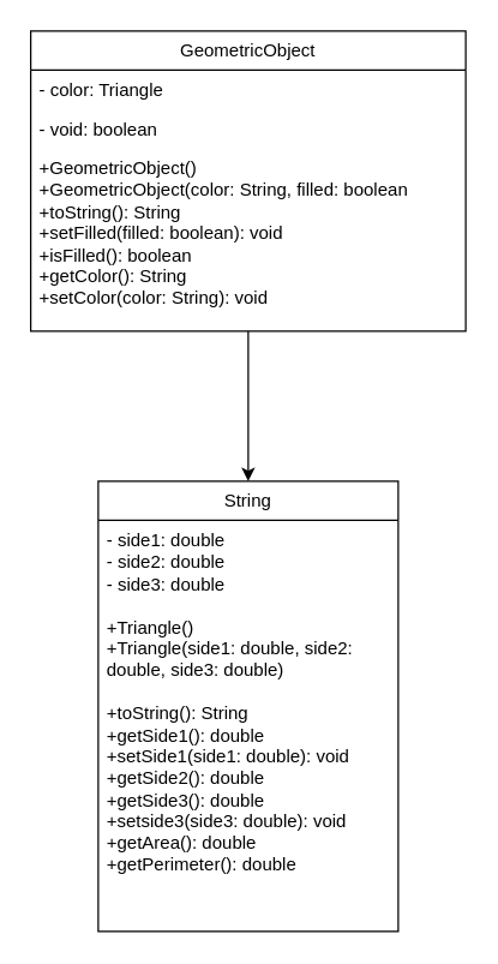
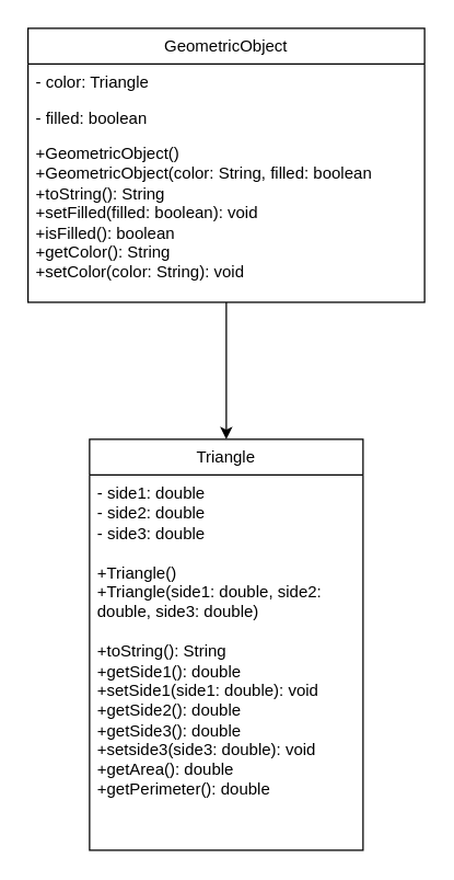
  <mxCell id="0" />
  <mxCell id="1" parent="0" />
- <mxCell id="2" value="String" style="swimlane;fontStyle=0;childLayout=stackLayout;horizontal=1;startSize=26;fillColor=none;horizontalStack=0;resizeParent=1;resizeParentMax=0;resizeLast=0;collapsible=1;marginBottom=0;whiteSpace=wrap;html=1;" vertex="1" parent="1"><mxGeometry x="65" y="320" width="200" height="300" as="geometry" /></mxCell>
+ <mxCell id="2" value="Triangle" style="swimlane;fontStyle=0;childLayout=stackLayout;horizontal=1;startSize=26;fillColor=none;horizontalStack=0;resizeParent=1;resizeParentMax=0;resizeLast=0;collapsible=1;marginBottom=0;whiteSpace=wrap;html=1;" vertex="1" parent="1"><mxGeometry x="65" y="320" width="200" height="300" as="geometry" /></mxCell>
  <mxCell id="3" value="- side1: double&lt;br&gt;- side2: double&lt;br&gt;- side3: double&lt;br&gt;&lt;br&gt;+Triangle()&lt;br&gt;+Triangle(side1: double, side2: double, side3: double)&lt;br&gt;&lt;br&gt;+toString(): String&lt;br&gt;+getSide1(): double&lt;br&gt;+setSide1(side1: double): void&lt;br&gt;+getSide2(): double&lt;br&gt;+getSide3(): double&lt;br&gt;+setside3(side3: double): void&lt;br&gt;+getArea(): double&lt;br&gt;+getPerimeter(): double&lt;br&gt;" style="text;strokeColor=none;fillColor=none;align=left;verticalAlign=top;spacingLeft=4;spacingRight=4;overflow=hidden;rotatable=0;points=[[0,0.5],[1,0.5]];portConstraint=eastwest;whiteSpace=wrap;html=1;" vertex="1" parent="2"><mxGeometry y="26" width="200" height="274" as="geometry" /></mxCell>
  <mxCell id="4" value="GeometricObject" style="swimlane;fontStyle=0;childLayout=stackLayout;horizontal=1;startSize=26;fillColor=none;horizontalStack=0;resizeParent=1;resizeParentMax=0;resizeLast=0;collapsible=1;marginBottom=0;whiteSpace=wrap;html=1;" vertex="1" parent="1"><mxGeometry x="20" y="20" width="290" height="200" as="geometry" /></mxCell>
  <mxCell id="5" value="- color: Triangle&lt;span style=&quot;white-space: pre;&quot;&gt;&#09;&lt;/span&gt;" style="text;strokeColor=none;fillColor=none;align=left;verticalAlign=top;spacingLeft=4;spacingRight=4;overflow=hidden;rotatable=0;points=[[0,0.5],[1,0.5]];portConstraint=eastwest;whiteSpace=wrap;html=1;" vertex="1" parent="4"><mxGeometry y="26" width="290" height="26" as="geometry" /></mxCell>
- <mxCell id="6" value="- void: boolean" style="text;strokeColor=none;fillColor=none;align=left;verticalAlign=top;spacingLeft=4;spacingRight=4;overflow=hidden;rotatable=0;points=[[0,0.5],[1,0.5]];portConstraint=eastwest;whiteSpace=wrap;html=1;" vertex="1" parent="4"><mxGeometry y="52" width="290" height="26" as="geometry" /></mxCell>
+ <mxCell id="6" value="- filled: boolean" style="text;strokeColor=none;fillColor=none;align=left;verticalAlign=top;spacingLeft=4;spacingRight=4;overflow=hidden;rotatable=0;points=[[0,0.5],[1,0.5]];portConstraint=eastwest;whiteSpace=wrap;html=1;" vertex="1" parent="4"><mxGeometry y="52" width="290" height="26" as="geometry" /></mxCell>
  <mxCell id="7" value="+GeometricObject()&lt;br&gt;+GeometricObject(color: String, filled: boolean&lt;br&gt;+toString(): String&lt;br&gt;+setFilled(filled: boolean): void&lt;br&gt;+isFilled(): boolean&lt;br&gt;+getColor(): String&lt;br&gt;+setColor(color: String): void" style="text;strokeColor=none;fillColor=none;align=left;verticalAlign=top;spacingLeft=4;spacingRight=4;overflow=hidden;rotatable=0;points=[[0,0.5],[1,0.5]];portConstraint=eastwest;whiteSpace=wrap;html=1;" vertex="1" parent="4"><mxGeometry y="78" width="290" height="122" as="geometry" /></mxCell>
  <mxCell id="8" value="" style="edgeStyle=none;orthogonalLoop=1;jettySize=auto;html=1;rounded=0;exitX=0.5;exitY=1;exitDx=0;exitDy=0;" edge="1" parent="1" source="4"><mxGeometry width="80" relative="1" as="geometry"><mxPoint x="150" y="230" as="sourcePoint" /><mxPoint x="165" y="320" as="targetPoint" /><Array as="points" /></mxGeometry></mxCell>
